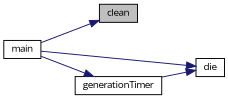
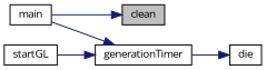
  digraph {
    fontname="Open Sans"
    rankdir=RL
    node [color=black fillcolor=white fontname="Open Sans" fontsize=10 shape=record style=filled]
    edge [color=midnightblue dir=back fontname="Open Sans" fontsize=10 labelfontname=Helvetica labelfontsize=10 style=solid]
    n1 [fillcolor=grey75 fontcolor=black height=0.2 label=clean width=0.4]
    n2 [height=0.2 label=main width=0.4]
    n3 [height=0.2 label=die width=0.4]
    n4 [height=0.2 label=generationTimer width=0.4]
+   n5 [height=0.2 label=startGL width=0.4]
    n1 -> n2
-   n3 -> n2
    n3 -> n4
    n4 -> n2
+   n4 -> n5
  }
